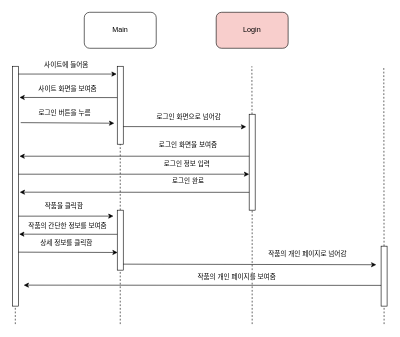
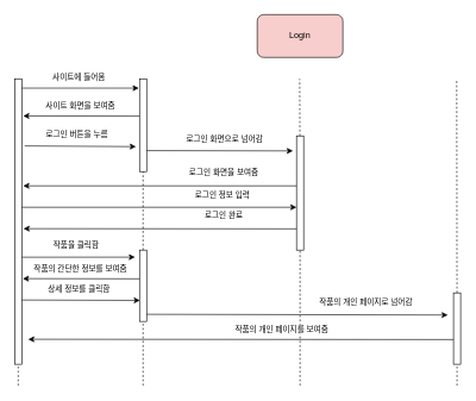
  <mxCell id="0" />
  <mxCell id="1" parent="0" />
  <mxCell id="2" value="" style="endArrow=classic;html=1;exitX=0.06;exitY=0.402;exitDx=0;exitDy=0;exitPerimeter=0;" edge="1" parent="1" source="14"><mxGeometry width="50" height="50" relative="1" as="geometry"><mxPoint x="195" y="149" as="sourcePoint" /><mxPoint x="32" y="162" as="targetPoint" /></mxGeometry></mxCell>
  <mxCell id="3" value="사이트 화면을 보여줌" style="edgeLabel;html=1;align=center;verticalAlign=middle;resizable=0;points=[];" vertex="1" connectable="0" parent="2"><mxGeometry x="0.464" y="-1" relative="1" as="geometry"><mxPoint x="36" y="-14" as="offset" /></mxGeometry></mxCell>
- <mxCell id="4" value="Main" style="rounded=1;whiteSpace=wrap;html=1;" vertex="1" parent="1"><mxGeometry x="140" y="20" width="120" height="60" as="geometry" /></mxCell>
  <mxCell id="5" value="Login" style="rounded=1;whiteSpace=wrap;html=1;fillColor=#f8cecc;" vertex="1" parent="1"><mxGeometry x="360" y="20" width="120" height="60" as="geometry" /></mxCell>
  <mxCell id="6" value="" style="endArrow=none;dashed=1;html=1;startArrow=none;" edge="1" parent="1" source="10"><mxGeometry width="50" height="50" relative="1" as="geometry"><mxPoint x="25" y="400" as="sourcePoint" /><mxPoint x="24.5" y="110" as="targetPoint" /></mxGeometry></mxCell>
  <mxCell id="7" value="" style="endArrow=none;dashed=1;html=1;startArrow=none;" edge="1" parent="1" source="14"><mxGeometry width="50" height="50" relative="1" as="geometry"><mxPoint x="200" y="400" as="sourcePoint" /><mxPoint x="199.5" y="110" as="targetPoint" /></mxGeometry></mxCell>
  <mxCell id="8" value="" style="endArrow=none;dashed=1;html=1;startArrow=none;" edge="1" parent="1" source="18"><mxGeometry width="50" height="50" relative="1" as="geometry"><mxPoint x="420" y="400" as="sourcePoint" /><mxPoint x="419.5" y="110" as="targetPoint" /></mxGeometry></mxCell>
  <mxCell id="9" value="" style="endArrow=none;dashed=1;html=1;startArrow=none;" edge="1" parent="1" source="36"><mxGeometry width="50" height="50" relative="1" as="geometry"><mxPoint x="640" y="500" as="sourcePoint" /><mxPoint x="639.5" y="110" as="targetPoint" /></mxGeometry></mxCell>
  <mxCell id="10" value="" style="rounded=0;whiteSpace=wrap;html=1;" vertex="1" parent="1"><mxGeometry x="20" y="110" width="10" height="400" as="geometry" /></mxCell>
  <mxCell id="11" value="" style="endArrow=none;dashed=1;html=1;" edge="1" parent="1" target="10"><mxGeometry width="50" height="50" relative="1" as="geometry"><mxPoint x="25" y="540" as="sourcePoint" /><mxPoint x="24.5" y="110" as="targetPoint" /></mxGeometry></mxCell>
  <mxCell id="12" value="" style="endArrow=classic;html=1;entryX=-0.1;entryY=0.1;entryDx=0;entryDy=0;entryPerimeter=0;" edge="1" parent="1" target="14"><mxGeometry width="50" height="50" relative="1" as="geometry"><mxPoint x="30" y="123" as="sourcePoint" /><mxPoint x="160" y="120" as="targetPoint" /></mxGeometry></mxCell>
  <mxCell id="13" value="사이트에 들어옴" style="edgeLabel;html=1;align=center;verticalAlign=middle;resizable=0;points=[];" vertex="1" connectable="0" parent="12"><mxGeometry x="0.464" y="-1" relative="1" as="geometry"><mxPoint x="-41" y="-18" as="offset" /></mxGeometry></mxCell>
  <mxCell id="14" value="" style="rounded=0;whiteSpace=wrap;html=1;" vertex="1" parent="1"><mxGeometry x="195" y="110" width="10" height="130" as="geometry" /></mxCell>
  <mxCell id="15" value="" style="endArrow=none;dashed=1;html=1;startArrow=none;" edge="1" parent="1" source="28" target="14"><mxGeometry width="50" height="50" relative="1" as="geometry"><mxPoint x="200" y="500" as="sourcePoint" /><mxPoint x="199.5" y="110" as="targetPoint" /></mxGeometry></mxCell>
  <mxCell id="16" value="" style="endArrow=classic;html=1;" edge="1" parent="1"><mxGeometry width="50" height="50" relative="1" as="geometry"><mxPoint x="34" y="204" as="sourcePoint" /><mxPoint x="190" y="205" as="targetPoint" /></mxGeometry></mxCell>
  <mxCell id="17" value="로그인 버튼을 누름" style="edgeLabel;html=1;align=center;verticalAlign=middle;resizable=0;points=[];" vertex="1" connectable="0" parent="16"><mxGeometry x="0.464" y="-1" relative="1" as="geometry"><mxPoint x="-41" y="-18" as="offset" /></mxGeometry></mxCell>
  <mxCell id="18" value="" style="rounded=0;whiteSpace=wrap;html=1;" vertex="1" parent="1"><mxGeometry x="415" y="190" width="10" height="160" as="geometry" /></mxCell>
  <mxCell id="19" value="" style="endArrow=none;dashed=1;html=1;" edge="1" parent="1" target="18"><mxGeometry width="50" height="50" relative="1" as="geometry"><mxPoint x="420" y="540" as="sourcePoint" /><mxPoint x="419.5" y="110" as="targetPoint" /></mxGeometry></mxCell>
  <mxCell id="20" value="" style="endArrow=classic;html=1;exitX=1;exitY=0.697;exitDx=0;exitDy=0;exitPerimeter=0;" edge="1" parent="1"><mxGeometry width="50" height="50" relative="1" as="geometry"><mxPoint x="205" y="210.61" as="sourcePoint" /><mxPoint x="410" y="211" as="targetPoint" /></mxGeometry></mxCell>
  <mxCell id="21" value="로그인 화면으로 넘어감" style="edgeLabel;html=1;align=center;verticalAlign=middle;resizable=0;points=[];" vertex="1" connectable="0" parent="20"><mxGeometry x="0.464" y="-1" relative="1" as="geometry"><mxPoint x="-41" y="-18" as="offset" /></mxGeometry></mxCell>
  <mxCell id="22" value="" style="endArrow=classic;html=1;exitX=0.14;exitY=0.358;exitDx=0;exitDy=0;exitPerimeter=0;" edge="1" parent="1"><mxGeometry width="50" height="50" relative="1" as="geometry"><mxPoint x="415" y="260" as="sourcePoint" /><mxPoint x="32" y="260" as="targetPoint" /></mxGeometry></mxCell>
  <mxCell id="23" value="로그인 화면을 보여줌" style="edgeLabel;html=1;align=center;verticalAlign=middle;resizable=0;points=[];" vertex="1" connectable="0" parent="22"><mxGeometry x="0.464" y="-1" relative="1" as="geometry"><mxPoint x="177" y="-19" as="offset" /></mxGeometry></mxCell>
  <mxCell id="24" value="" style="endArrow=classic;html=1;exitX=0.14;exitY=0.358;exitDx=0;exitDy=0;entryX=1;entryY=0.75;entryDx=0;entryDy=0;exitPerimeter=0;" edge="1" parent="1"><mxGeometry width="50" height="50" relative="1" as="geometry"><mxPoint x="30" y="290" as="sourcePoint" /><mxPoint x="415" y="290" as="targetPoint" /></mxGeometry></mxCell>
  <mxCell id="25" value="로그인 정보 입력" style="edgeLabel;html=1;align=center;verticalAlign=middle;resizable=0;points=[];" vertex="1" connectable="0" parent="24"><mxGeometry x="0.464" y="-1" relative="1" as="geometry"><mxPoint x="-2" y="-19" as="offset" /></mxGeometry></mxCell>
  <mxCell id="26" value="" style="endArrow=classic;html=1;exitX=0.14;exitY=0.358;exitDx=0;exitDy=0;entryX=1.24;entryY=0.624;entryDx=0;entryDy=0;exitPerimeter=0;entryPerimeter=0;" edge="1" parent="1"><mxGeometry width="50" height="50" relative="1" as="geometry"><mxPoint x="415" y="320.24" as="sourcePoint" /><mxPoint x="32.4" y="320" as="targetPoint" /></mxGeometry></mxCell>
  <mxCell id="27" value="로그인 완료" style="edgeLabel;html=1;align=center;verticalAlign=middle;resizable=0;points=[];" vertex="1" connectable="0" parent="26"><mxGeometry x="0.464" y="-1" relative="1" as="geometry"><mxPoint x="177" y="-19" as="offset" /></mxGeometry></mxCell>
  <mxCell id="28" value="" style="rounded=0;whiteSpace=wrap;html=1;" vertex="1" parent="1"><mxGeometry x="195" y="350" width="10" height="100" as="geometry" /></mxCell>
  <mxCell id="29" value="" style="endArrow=none;dashed=1;html=1;" edge="1" parent="1" target="28"><mxGeometry width="50" height="50" relative="1" as="geometry"><mxPoint x="200" y="540" as="sourcePoint" /><mxPoint x="200" y="240" as="targetPoint" /></mxGeometry></mxCell>
  <mxCell id="30" value="" style="endArrow=classic;html=1;entryX=-0.635;entryY=0.099;entryDx=0;entryDy=0;entryPerimeter=0;" edge="1" parent="1" target="28"><mxGeometry width="50" height="50" relative="1" as="geometry"><mxPoint x="30" y="360" as="sourcePoint" /><mxPoint x="150" y="350" as="targetPoint" /></mxGeometry></mxCell>
  <mxCell id="31" value="작품을 클릭함" style="edgeLabel;html=1;align=center;verticalAlign=middle;resizable=0;points=[];" vertex="1" connectable="0" parent="30"><mxGeometry x="0.464" y="-1" relative="1" as="geometry"><mxPoint x="-41" y="-18" as="offset" /></mxGeometry></mxCell>
  <mxCell id="32" value="" style="endArrow=classic;html=1;exitX=0.06;exitY=0.402;exitDx=0;exitDy=0;exitPerimeter=0;" edge="1" parent="1"><mxGeometry width="50" height="50" relative="1" as="geometry"><mxPoint x="195" y="390.26" as="sourcePoint" /><mxPoint x="31.4" y="390" as="targetPoint" /></mxGeometry></mxCell>
  <mxCell id="33" value="작품의 간단한 정보를 보여줌" style="edgeLabel;html=1;align=center;verticalAlign=middle;resizable=0;points=[];" vertex="1" connectable="0" parent="32"><mxGeometry x="0.464" y="-1" relative="1" as="geometry"><mxPoint x="36" y="-14" as="offset" /></mxGeometry></mxCell>
  <mxCell id="34" value="" style="endArrow=classic;html=1;entryX=0.06;entryY=0.158;entryDx=0;entryDy=0;entryPerimeter=0;" edge="1" parent="1"><mxGeometry width="50" height="50" relative="1" as="geometry"><mxPoint x="30" y="420" as="sourcePoint" /><mxPoint x="195.6" y="420.54" as="targetPoint" /></mxGeometry></mxCell>
  <mxCell id="35" value="상세 정보를 클릭함" style="edgeLabel;html=1;align=center;verticalAlign=middle;resizable=0;points=[];" vertex="1" connectable="0" parent="34"><mxGeometry x="0.464" y="-1" relative="1" as="geometry"><mxPoint x="-41" y="-18" as="offset" /></mxGeometry></mxCell>
  <mxCell id="36" value="" style="rounded=0;whiteSpace=wrap;html=1;" vertex="1" parent="1"><mxGeometry x="635" y="410" width="10" height="100" as="geometry" /></mxCell>
  <mxCell id="37" value="" style="endArrow=none;dashed=1;html=1;" edge="1" parent="1" target="36"><mxGeometry width="50" height="50" relative="1" as="geometry"><mxPoint x="640" y="540" as="sourcePoint" /><mxPoint x="639.5" y="110" as="targetPoint" /></mxGeometry></mxCell>
  <mxCell id="38" value="" style="endArrow=classic;html=1;exitX=0.14;exitY=0.358;exitDx=0;exitDy=0;exitPerimeter=0;" edge="1" parent="1"><mxGeometry width="50" height="50" relative="1" as="geometry"><mxPoint x="205" y="440" as="sourcePoint" /><mxPoint x="627" y="441" as="targetPoint" /></mxGeometry></mxCell>
  <mxCell id="39" value="작품의 개인 페이지로 넘어감" style="edgeLabel;html=1;align=center;verticalAlign=middle;resizable=0;points=[];" vertex="1" connectable="0" parent="38"><mxGeometry x="0.464" y="-1" relative="1" as="geometry"><mxPoint x="-2" y="-19" as="offset" /></mxGeometry></mxCell>
  <mxCell id="40" value="" style="endArrow=classic;html=1;exitX=0.14;exitY=0.358;exitDx=0;exitDy=0;exitPerimeter=0;" edge="1" parent="1"><mxGeometry width="50" height="50" relative="1" as="geometry"><mxPoint x="635" y="475.41" as="sourcePoint" /><mxPoint x="39" y="475" as="targetPoint" /></mxGeometry></mxCell>
  <mxCell id="41" value="작품의 개인 페이지를 보여줌" style="edgeLabel;html=1;align=center;verticalAlign=middle;resizable=0;points=[];" vertex="1" connectable="0" parent="40"><mxGeometry x="0.464" y="-1" relative="1" as="geometry"><mxPoint x="194" y="-14" as="offset" /></mxGeometry></mxCell>
